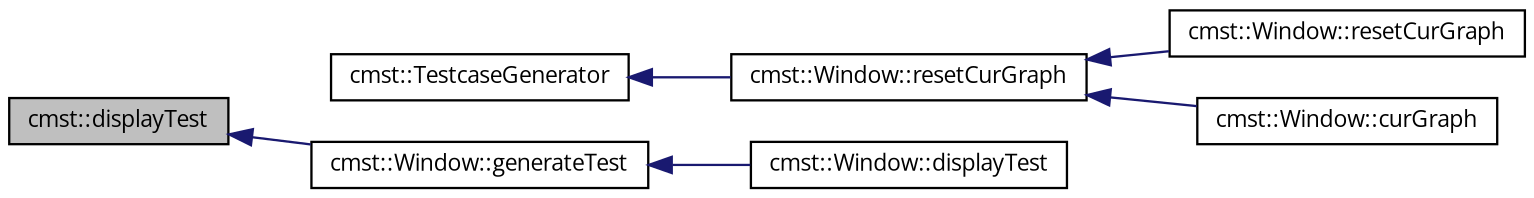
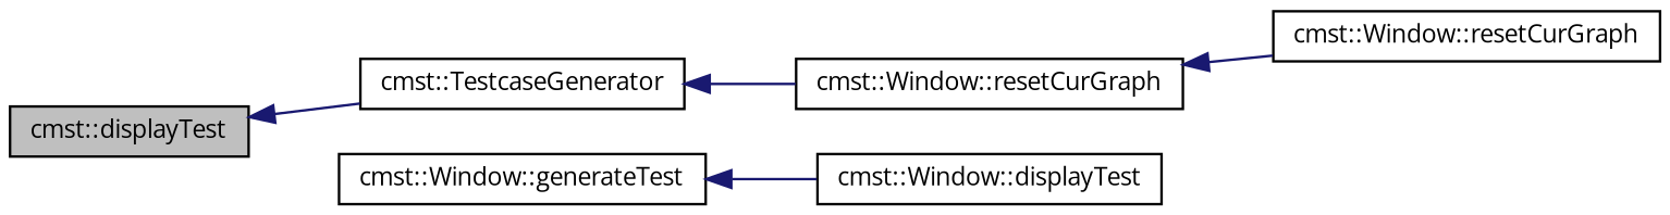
  digraph {
    fontname="Open Sans"
    rankdir=LR
    node [color=black fillcolor=white fontname="Open Sans" fontsize=10 shape=record style=filled]
    edge [color=midnightblue dir=back fontname="Open Sans" fontsize=10 labelfontname=Helvetica labelfontsize=10 style=solid]
    n1 [fillcolor=grey75 fontcolor=black height=0.2 label="cmst::displayTest" width=0.4]
    n2 [height=0.2 label="cmst::TestcaseGenerator" width=0.4]
    n3 [height=0.2 label="cmst::Window::resetCurGraph" width=0.4]
    n4 [height=0.2 label="cmst::Window::resetCurGraph" width=0.4]
-   n5 [height=0.2 label="cmst::Window::curGraph" width=0.4]
    n6 [height=0.2 label="cmst::Window::generateTest" width=0.4]
    n7 [height=0.2 label="cmst::Window::displayTest" width=0.4]
-   n1 -> n6
+   n1 -> n2
    n2 -> n3
    n3 -> n4
-   n3 -> n5
    n6 -> n7
  }
